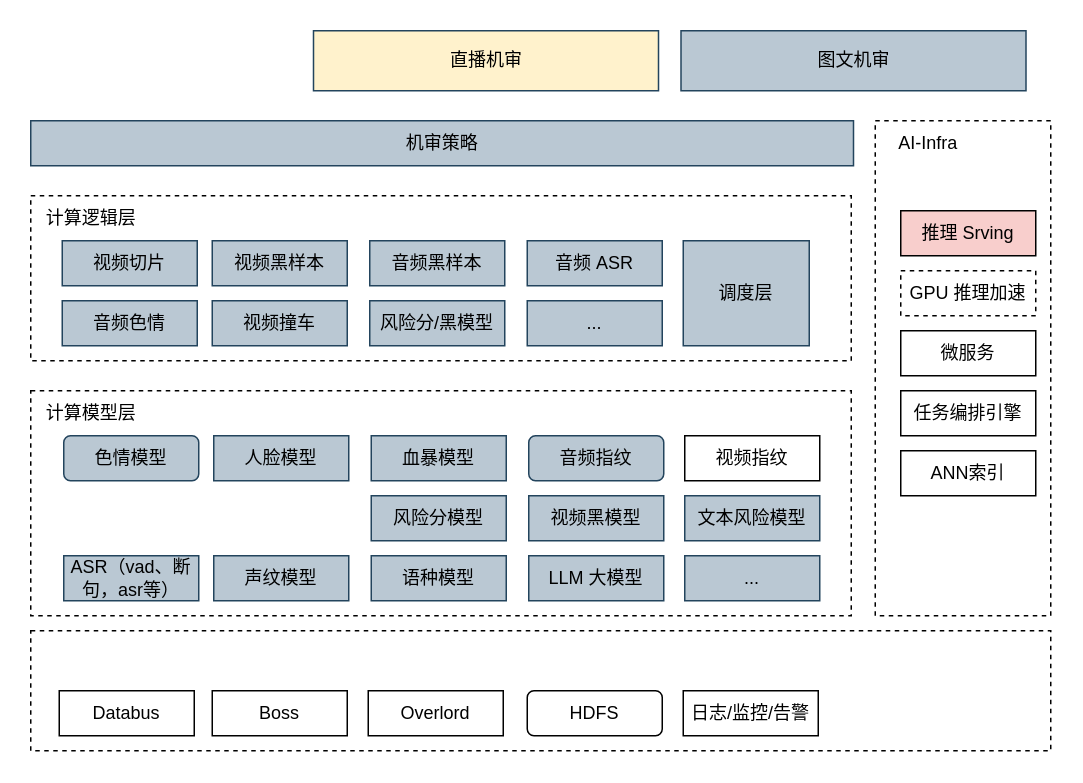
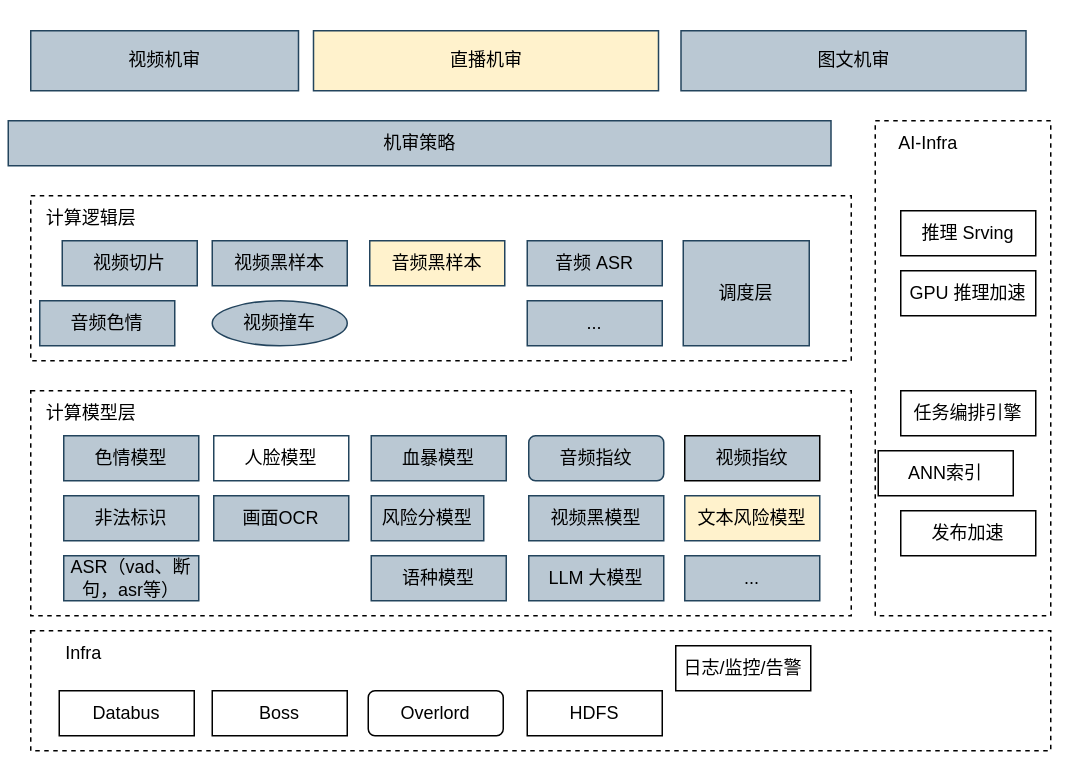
  <mxCell id="0" />
  <mxCell id="1" parent="0" />
  <mxCell id="2" value="" style="rounded=0;whiteSpace=wrap;html=1;dashed=1;" vertex="1" parent="1"><mxGeometry x="583" y="80" width="117" height="330" as="geometry" /></mxCell>
  <mxCell id="3" value="" style="rounded=0;whiteSpace=wrap;html=1;dashed=1;" vertex="1" parent="1"><mxGeometry x="20" y="130" width="547" height="110" as="geometry" /></mxCell>
  <mxCell id="4" value="" style="rounded=0;whiteSpace=wrap;html=1;dashed=1;" vertex="1" parent="1"><mxGeometry x="20" y="260" width="547" height="150" as="geometry" /></mxCell>
  <mxCell id="5" value="" style="rounded=0;whiteSpace=wrap;html=1;dashed=1;" vertex="1" parent="1"><mxGeometry x="20" y="420" width="680" height="80" as="geometry" /></mxCell>
+ <mxCell id="6" value="视频机审" style="rounded=0;whiteSpace=wrap;html=1;fillColor=#bac8d3;strokeColor=#23445d;" vertex="1" parent="1"><mxGeometry x="20" y="20" width="178.5" height="40" as="geometry" /></mxCell>
  <mxCell id="7" value="直播机审" style="rounded=0;whiteSpace=wrap;html=1;fillColor=#fff2cc;strokeColor=#23445d;" vertex="1" parent="1"><mxGeometry x="208.5" y="20" width="230" height="40" as="geometry" /></mxCell>
  <mxCell id="8" value="图文机审" style="rounded=0;whiteSpace=wrap;html=1;fillColor=#bac8d3;strokeColor=#23445d;" vertex="1" parent="1"><mxGeometry x="453.5" y="20" width="230" height="40" as="geometry" /></mxCell>
  <mxCell id="9" value="视频切片" style="rounded=0;whiteSpace=wrap;html=1;fillColor=#bac8d3;strokeColor=#23445d;" vertex="1" parent="1"><mxGeometry x="41" y="160" width="90" height="30" as="geometry" /></mxCell>
  <mxCell id="10" value="视频黑样本" style="rounded=0;whiteSpace=wrap;html=1;fillColor=#bac8d3;strokeColor=#23445d;" vertex="1" parent="1"><mxGeometry x="141" y="160" width="90" height="30" as="geometry" /></mxCell>
- <mxCell id="11" value="音频黑样本" style="rounded=0;whiteSpace=wrap;html=1;fillColor=#bac8d3;strokeColor=#23445d;" vertex="1" parent="1"><mxGeometry x="246" y="160" width="90" height="30" as="geometry" /></mxCell>
+ <mxCell id="11" value="音频黑样本" style="rounded=0;whiteSpace=wrap;html=1;fillColor=#fff2cc;strokeColor=#23445d;" vertex="1" parent="1"><mxGeometry x="246" y="160" width="90" height="30" as="geometry" /></mxCell>
  <mxCell id="12" value="音频 ASR" style="rounded=0;whiteSpace=wrap;html=1;fillColor=#bac8d3;strokeColor=#23445d;" vertex="1" parent="1"><mxGeometry x="351" y="160" width="90" height="30" as="geometry" /></mxCell>
- <mxCell id="13" value="音频色情" style="rounded=0;whiteSpace=wrap;html=1;fillColor=#bac8d3;strokeColor=#23445d;" vertex="1" parent="1"><mxGeometry x="41" y="200" width="90" height="30" as="geometry" /></mxCell>
- <mxCell id="14" value="视频撞车" style="rounded=0;whiteSpace=wrap;html=1;fillColor=#bac8d3;strokeColor=#23445d;" vertex="1" parent="1"><mxGeometry x="141" y="200" width="90" height="30" as="geometry" /></mxCell>
- <mxCell id="15" value="风险分/黑模型" style="rounded=0;whiteSpace=wrap;html=1;fillColor=#bac8d3;strokeColor=#23445d;" vertex="1" parent="1"><mxGeometry x="246" y="200" width="90" height="30" as="geometry" /></mxCell>
- <mxCell id="16" value="机审策略" style="rounded=0;whiteSpace=wrap;html=1;fillColor=#bac8d3;strokeColor=#23445d;" vertex="1" parent="1"><mxGeometry x="20" y="80" width="548.5" height="30" as="geometry" /></mxCell>
- <mxCell id="17" value="色情模型" style="whiteSpace=wrap;html=1;fillColor=#bac8d3;strokeColor=#23445d;rounded=1;" vertex="1" parent="1"><mxGeometry x="42" y="290" width="90" height="30" as="geometry" /></mxCell>
- <mxCell id="18" value="人脸模型" style="rounded=0;whiteSpace=wrap;html=1;fillColor=#bac8d3;strokeColor=#23445d;" vertex="1" parent="1"><mxGeometry x="142" y="290" width="90" height="30" as="geometry" /></mxCell>
+ <mxCell id="13" value="音频色情" style="rounded=0;whiteSpace=wrap;html=1;fillColor=#bac8d3;strokeColor=#23445d;" vertex="1" parent="1"><mxGeometry x="26" y="200" width="90" height="30" as="geometry" /></mxCell>
+ <mxCell id="14" value="视频撞车" style="ellipse;whiteSpace=wrap;html=1;fillColor=#bac8d3;strokeColor=#23445d;" vertex="1" parent="1"><mxGeometry x="141" y="200" width="90" height="30" as="geometry" /></mxCell>
+ <mxCell id="16" value="机审策略" style="rounded=0;whiteSpace=wrap;html=1;fillColor=#bac8d3;strokeColor=#23445d;" vertex="1" parent="1"><mxGeometry x="5" y="80" width="548.5" height="30" as="geometry" /></mxCell>
+ <mxCell id="17" value="色情模型" style="rounded=0;whiteSpace=wrap;html=1;fillColor=#bac8d3;strokeColor=#23445d;" vertex="1" parent="1"><mxGeometry x="42" y="290" width="90" height="30" as="geometry" /></mxCell>
+ <mxCell id="18" value="人脸模型" style="rounded=0;whiteSpace=wrap;html=1;fillColor=#ffffff;strokeColor=#23445d;" vertex="1" parent="1"><mxGeometry x="142" y="290" width="90" height="30" as="geometry" /></mxCell>
  <mxCell id="19" value="血暴模型" style="rounded=0;whiteSpace=wrap;html=1;fillColor=#bac8d3;strokeColor=#23445d;" vertex="1" parent="1"><mxGeometry x="247" y="290" width="90" height="30" as="geometry" /></mxCell>
  <mxCell id="20" value="音频指纹" style="whiteSpace=wrap;html=1;fillColor=#bac8d3;strokeColor=#23445d;rounded=1;" vertex="1" parent="1"><mxGeometry x="352" y="290" width="90" height="30" as="geometry" /></mxCell>
- <mxCell id="21" value="视频指纹" style="rounded=0;whiteSpace=wrap;html=1;" vertex="1" parent="1"><mxGeometry x="456" y="290" width="90" height="30" as="geometry" /></mxCell>
+ <mxCell id="21" value="视频指纹" style="rounded=0;whiteSpace=wrap;html=1;fillColor=#bac8d3;" vertex="1" parent="1"><mxGeometry x="456" y="290" width="90" height="30" as="geometry" /></mxCell>
+ <mxCell id="22" value="非法标识" style="rounded=0;whiteSpace=wrap;html=1;fillColor=#bac8d3;strokeColor=#23445d;" vertex="1" parent="1"><mxGeometry x="42" y="330" width="90" height="30" as="geometry" /></mxCell>
+ <mxCell id="23" value="画面OCR" style="rounded=0;whiteSpace=wrap;html=1;fillColor=#bac8d3;strokeColor=#23445d;" vertex="1" parent="1"><mxGeometry x="142" y="330" width="90" height="30" as="geometry" /></mxCell>
  <mxCell id="24" value="ASR（vad、断句，asr等）" style="rounded=0;whiteSpace=wrap;html=1;fillColor=#bac8d3;strokeColor=#23445d;" vertex="1" parent="1"><mxGeometry x="42" y="370" width="90" height="30" as="geometry" /></mxCell>
- <mxCell id="25" value="风险分模型" style="rounded=0;whiteSpace=wrap;html=1;fillColor=#bac8d3;strokeColor=#23445d;" vertex="1" parent="1"><mxGeometry x="247" y="330" width="90" height="30" as="geometry" /></mxCell>
+ <mxCell id="25" value="风险分模型" style="rounded=0;whiteSpace=wrap;html=1;fillColor=#bac8d3;strokeColor=#23445d;" vertex="1" parent="1"><mxGeometry x="247" y="330" width="75" height="30" as="geometry" /></mxCell>
  <mxCell id="26" value="视频黑模型" style="rounded=0;whiteSpace=wrap;html=1;fillColor=#bac8d3;strokeColor=#23445d;" vertex="1" parent="1"><mxGeometry x="352" y="330" width="90" height="30" as="geometry" /></mxCell>
- <mxCell id="27" value="文本风险模型" style="rounded=0;whiteSpace=wrap;html=1;fillColor=#bac8d3;strokeColor=#23445d;" vertex="1" parent="1"><mxGeometry x="456" y="330" width="90" height="30" as="geometry" /></mxCell>
- <mxCell id="28" value="声纹模型" style="rounded=0;whiteSpace=wrap;html=1;fillColor=#bac8d3;strokeColor=#23445d;" vertex="1" parent="1"><mxGeometry x="142" y="370" width="90" height="30" as="geometry" /></mxCell>
+ <mxCell id="27" value="文本风险模型" style="rounded=0;whiteSpace=wrap;html=1;fillColor=#fff2cc;strokeColor=#23445d;" vertex="1" parent="1"><mxGeometry x="456" y="330" width="90" height="30" as="geometry" /></mxCell>
  <mxCell id="29" value="语种模型" style="rounded=0;whiteSpace=wrap;html=1;fillColor=#bac8d3;strokeColor=#23445d;" vertex="1" parent="1"><mxGeometry x="247" y="370" width="90" height="30" as="geometry" /></mxCell>
  <mxCell id="30" value="LLM 大模型" style="rounded=0;whiteSpace=wrap;html=1;fillColor=#bac8d3;strokeColor=#23445d;" vertex="1" parent="1"><mxGeometry x="352" y="370" width="90" height="30" as="geometry" /></mxCell>
  <mxCell id="31" value="..." style="rounded=0;whiteSpace=wrap;html=1;fillColor=#bac8d3;strokeColor=#23445d;" vertex="1" parent="1"><mxGeometry x="456" y="370" width="90" height="30" as="geometry" /></mxCell>
  <mxCell id="32" value="..." style="rounded=0;whiteSpace=wrap;html=1;fillColor=#bac8d3;strokeColor=#23445d;" vertex="1" parent="1"><mxGeometry x="351" y="200" width="90" height="30" as="geometry" /></mxCell>
  <mxCell id="33" value="调度层" style="rounded=0;whiteSpace=wrap;html=1;fillColor=#bac8d3;strokeColor=#23445d;" vertex="1" parent="1"><mxGeometry x="455" y="160" width="84" height="70" as="geometry" /></mxCell>
- <mxCell id="34" value="GPU 推理加速" style="rounded=0;whiteSpace=wrap;html=1;dashed=1;" vertex="1" parent="1"><mxGeometry x="600" y="180" width="90" height="30" as="geometry" /></mxCell>
- <mxCell id="35" value="微服务" style="rounded=0;whiteSpace=wrap;html=1;" vertex="1" parent="1"><mxGeometry x="600" y="220" width="90" height="30" as="geometry" /></mxCell>
- <mxCell id="36" value="推理 Srving" style="rounded=0;whiteSpace=wrap;html=1;fillColor=#f8cecc;" vertex="1" parent="1"><mxGeometry x="600" y="140" width="90" height="30" as="geometry" /></mxCell>
+ <mxCell id="34" value="GPU 推理加速" style="rounded=0;whiteSpace=wrap;html=1;" vertex="1" parent="1"><mxGeometry x="600" y="180" width="90" height="30" as="geometry" /></mxCell>
+ <mxCell id="36" value="推理 Srving" style="rounded=0;whiteSpace=wrap;html=1;" vertex="1" parent="1"><mxGeometry x="600" y="140" width="90" height="30" as="geometry" /></mxCell>
  <mxCell id="37" value="任务编排引擎" style="rounded=0;whiteSpace=wrap;html=1;" vertex="1" parent="1"><mxGeometry x="600" y="260" width="90" height="30" as="geometry" /></mxCell>
- <mxCell id="38" value="ANN索引" style="rounded=0;whiteSpace=wrap;html=1;" vertex="1" parent="1"><mxGeometry x="600" y="300" width="90" height="30" as="geometry" /></mxCell>
+ <mxCell id="38" value="ANN索引" style="rounded=0;whiteSpace=wrap;html=1;" vertex="1" parent="1"><mxGeometry x="585" y="300" width="90" height="30" as="geometry" /></mxCell>
+ <mxCell id="39" value="发布加速" style="rounded=0;whiteSpace=wrap;html=1;" vertex="1" parent="1"><mxGeometry x="600" y="340" width="90" height="30" as="geometry" /></mxCell>
  <mxCell id="40" value="Databus" style="rounded=0;whiteSpace=wrap;html=1;" vertex="1" parent="1"><mxGeometry x="39" y="460" width="90" height="30" as="geometry" /></mxCell>
  <mxCell id="41" value="Boss" style="rounded=0;whiteSpace=wrap;html=1;" vertex="1" parent="1"><mxGeometry x="141" y="460" width="90" height="30" as="geometry" /></mxCell>
- <mxCell id="42" value="Overlord" style="rounded=0;whiteSpace=wrap;html=1;" vertex="1" parent="1"><mxGeometry x="245" y="460" width="90" height="30" as="geometry" /></mxCell>
- <mxCell id="43" value="HDFS" style="whiteSpace=wrap;html=1;rounded=1;" vertex="1" parent="1"><mxGeometry x="351" y="460" width="90" height="30" as="geometry" /></mxCell>
- <mxCell id="44" value="日志/监控/告警" style="rounded=0;whiteSpace=wrap;html=1;" vertex="1" parent="1"><mxGeometry x="455" y="460" width="90" height="30" as="geometry" /></mxCell>
+ <mxCell id="42" value="Overlord" style="whiteSpace=wrap;html=1;rounded=1;" vertex="1" parent="1"><mxGeometry x="245" y="460" width="90" height="30" as="geometry" /></mxCell>
+ <mxCell id="43" value="HDFS" style="rounded=0;whiteSpace=wrap;html=1;" vertex="1" parent="1"><mxGeometry x="351" y="460" width="90" height="30" as="geometry" /></mxCell>
+ <mxCell id="44" value="日志/监控/告警" style="rounded=0;whiteSpace=wrap;html=1;" vertex="1" parent="1"><mxGeometry x="450" y="430" width="90" height="30" as="geometry" /></mxCell>
  <mxCell id="45" value="计算逻辑层" style="text;html=1;align=center;verticalAlign=middle;resizable=0;points=[];autosize=1;strokeColor=none;fillColor=none;" vertex="1" parent="1"><mxGeometry x="20" y="130" width="80" height="30" as="geometry" /></mxCell>
  <mxCell id="46" value="计算模型层" style="text;html=1;align=center;verticalAlign=middle;resizable=0;points=[];autosize=1;strokeColor=none;fillColor=none;" vertex="1" parent="1"><mxGeometry x="20" y="260" width="80" height="30" as="geometry" /></mxCell>
  <mxCell id="47" value="AI-Infra" style="text;html=1;align=center;verticalAlign=middle;resizable=0;points=[];autosize=1;strokeColor=none;fillColor=none;" vertex="1" parent="1"><mxGeometry x="588" y="80" width="60" height="30" as="geometry" /></mxCell>
+ <mxCell id="48" value="Infra" style="text;html=1;align=center;verticalAlign=middle;resizable=0;points=[];autosize=1;strokeColor=none;fillColor=none;" vertex="1" parent="1"><mxGeometry x="30" y="420" width="50" height="30" as="geometry" /></mxCell>
